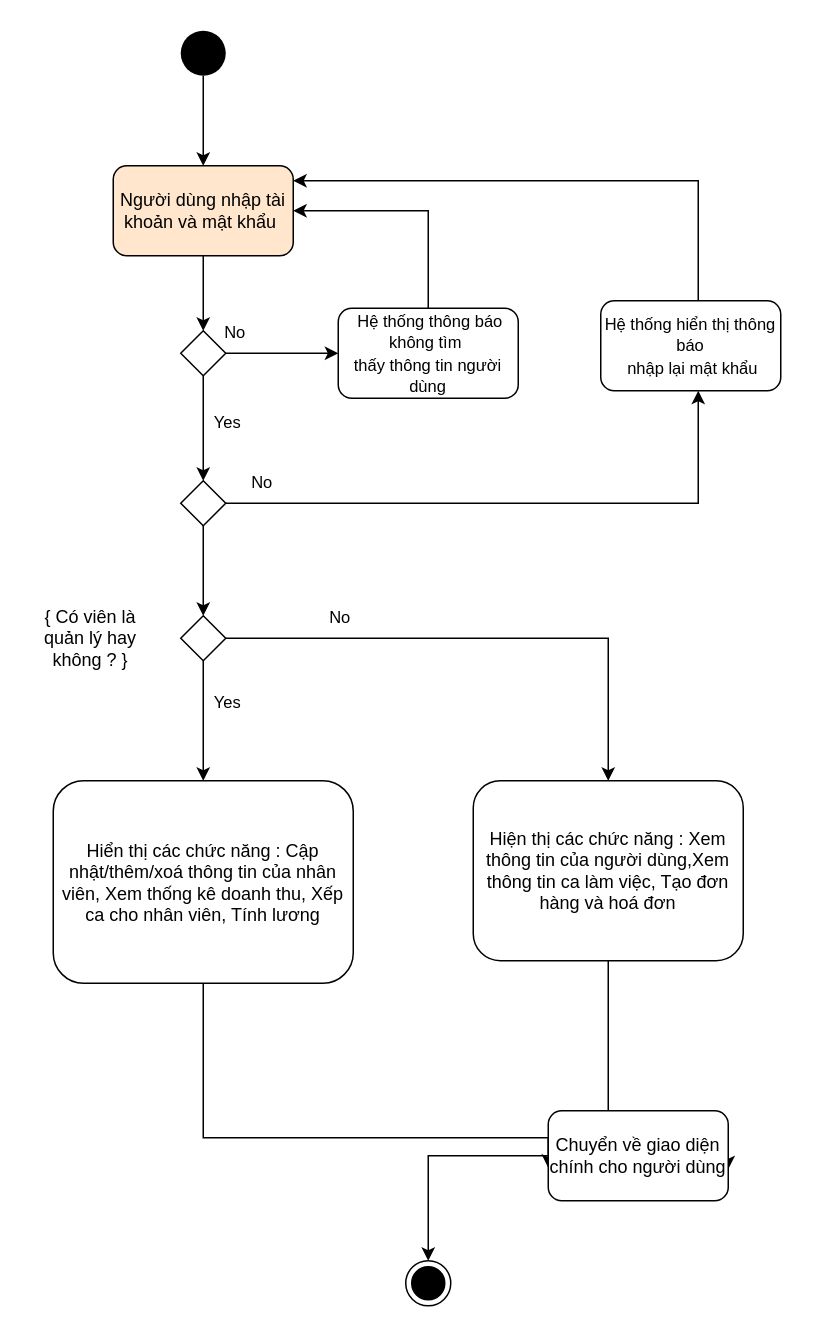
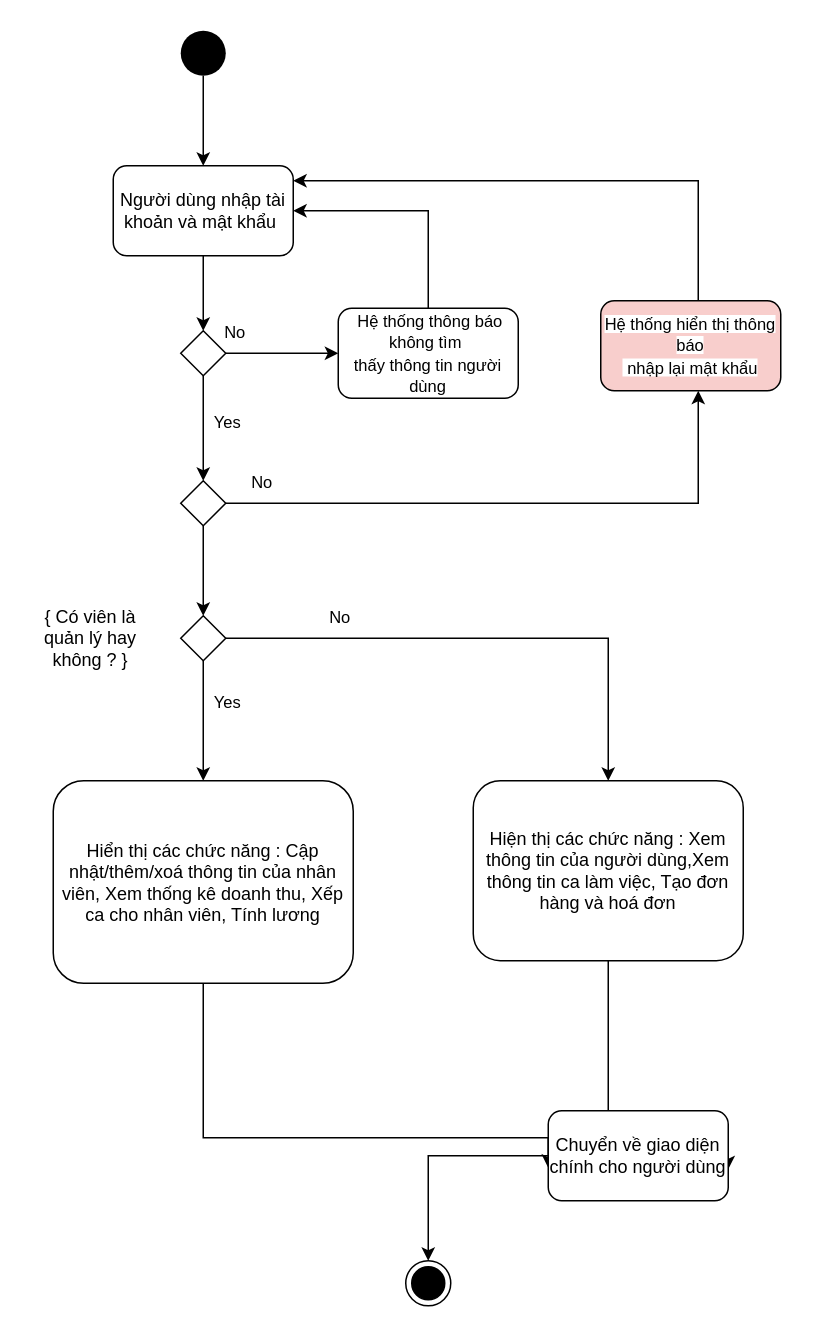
  <mxCell id="0" />
  <mxCell id="1" parent="0" />
  <mxCell id="2" style="edgeStyle=orthogonalEdgeStyle;rounded=0;orthogonalLoop=1;jettySize=auto;html=1;entryX=0.5;entryY=0;entryDx=0;entryDy=0;" edge="1" parent="1" source="3" target="10"><mxGeometry relative="1" as="geometry" /></mxCell>
- <mxCell id="3" value="Người dùng nhập tài khoản và&amp;nbsp;mật khẩu&amp;nbsp;" style="rounded=1;whiteSpace=wrap;html=1;fillColor=#ffe6cc;" vertex="1" parent="1"><mxGeometry x="75" y="110" width="120" height="60" as="geometry" /></mxCell>
+ <mxCell id="3" value="Người dùng nhập tài khoản và&amp;nbsp;mật khẩu&amp;nbsp;" style="rounded=1;whiteSpace=wrap;html=1;" vertex="1" parent="1"><mxGeometry x="75" y="110" width="120" height="60" as="geometry" /></mxCell>
  <mxCell id="4" style="edgeStyle=orthogonalEdgeStyle;rounded=0;orthogonalLoop=1;jettySize=auto;html=1;entryX=0.5;entryY=0;entryDx=0;entryDy=0;" edge="1" parent="1" source="5" target="3"><mxGeometry relative="1" as="geometry" /></mxCell>
  <mxCell id="5" value="" style="ellipse;fillColor=#000000;strokeColor=none;" vertex="1" parent="1"><mxGeometry x="120" y="20" width="30" height="30" as="geometry" /></mxCell>
  <mxCell id="6" value="" style="ellipse;html=1;shape=endState;fillColor=#000000;strokeColor=#000000;" vertex="1" parent="1"><mxGeometry x="270" y="840" width="30" height="30" as="geometry" /></mxCell>
  <mxCell id="7" style="edgeStyle=orthogonalEdgeStyle;rounded=0;orthogonalLoop=1;jettySize=auto;html=1;exitX=1;exitY=0.5;exitDx=0;exitDy=0;entryX=1;entryY=0.5;entryDx=0;entryDy=0;" edge="1" parent="1" source="26" target="3"><mxGeometry relative="1" as="geometry"><Array as="points"><mxPoint x="285" y="235" /><mxPoint x="285" y="140" /></Array></mxGeometry></mxCell>
  <mxCell id="8" style="edgeStyle=orthogonalEdgeStyle;rounded=0;orthogonalLoop=1;jettySize=auto;html=1;entryX=0.5;entryY=0;entryDx=0;entryDy=0;" edge="1" parent="1" source="10" target="16"><mxGeometry relative="1" as="geometry" /></mxCell>
  <mxCell id="9" value="Yes" style="edgeLabel;html=1;align=center;verticalAlign=middle;resizable=0;points=[];" vertex="1" connectable="0" parent="8"><mxGeometry x="-0.143" y="1" relative="1" as="geometry"><mxPoint x="14" as="offset" /></mxGeometry></mxCell>
  <mxCell id="10" value="" style="rhombus;" vertex="1" parent="1"><mxGeometry x="120" y="220" width="30" height="30" as="geometry" /></mxCell>
  <mxCell id="11" style="edgeStyle=orthogonalEdgeStyle;rounded=0;orthogonalLoop=1;jettySize=auto;html=1;exitX=0.5;exitY=1;exitDx=0;exitDy=0;" edge="1" parent="1" source="5" target="5"><mxGeometry relative="1" as="geometry" /></mxCell>
  <mxCell id="12" style="edgeStyle=orthogonalEdgeStyle;rounded=0;orthogonalLoop=1;jettySize=auto;html=1;entryX=0;entryY=0.633;entryDx=0;entryDy=0;entryPerimeter=0;" edge="1" parent="1" source="13" target="32"><mxGeometry relative="1" as="geometry"><Array as="points"><mxPoint x="135" y="758" /></Array></mxGeometry></mxCell>
  <mxCell id="13" value="Hiển thị các chức năng : Cập nhật/thêm/xoá thông tin của nhân viên, Xem thống kê doanh thu, Xếp ca cho nhân viên, Tính lương" style="rounded=1;whiteSpace=wrap;html=1;" vertex="1" parent="1"><mxGeometry x="35" y="520" width="200" height="135" as="geometry" /></mxCell>
  <mxCell id="14" style="edgeStyle=orthogonalEdgeStyle;rounded=0;orthogonalLoop=1;jettySize=auto;html=1;" edge="1" parent="1" source="23"><mxGeometry relative="1" as="geometry"><mxPoint x="195" y="120" as="targetPoint" /><Array as="points"><mxPoint x="465" y="120" /></Array></mxGeometry></mxCell>
  <mxCell id="15" style="edgeStyle=orthogonalEdgeStyle;rounded=0;orthogonalLoop=1;jettySize=auto;html=1;entryX=0.5;entryY=0;entryDx=0;entryDy=0;" edge="1" parent="1" source="16" target="21"><mxGeometry relative="1" as="geometry" /></mxCell>
  <mxCell id="16" value="" style="rhombus;direction=east;" vertex="1" parent="1"><mxGeometry x="120" y="320" width="30" height="30" as="geometry" /></mxCell>
  <mxCell id="17" style="edgeStyle=orthogonalEdgeStyle;rounded=0;orthogonalLoop=1;jettySize=auto;html=1;entryX=0.5;entryY=0;entryDx=0;entryDy=0;" edge="1" parent="1" source="21" target="30"><mxGeometry relative="1" as="geometry"><mxPoint x="370" y="425" as="targetPoint" /></mxGeometry></mxCell>
  <mxCell id="18" value="No" style="edgeLabel;html=1;align=center;verticalAlign=middle;resizable=0;points=[];" vertex="1" connectable="0" parent="17"><mxGeometry x="-0.536" relative="1" as="geometry"><mxPoint x="-6" y="-15" as="offset" /></mxGeometry></mxCell>
  <mxCell id="19" style="edgeStyle=orthogonalEdgeStyle;rounded=0;orthogonalLoop=1;jettySize=auto;html=1;entryX=0.5;entryY=0;entryDx=0;entryDy=0;" edge="1" parent="1" source="21" target="13"><mxGeometry relative="1" as="geometry" /></mxCell>
  <mxCell id="20" value="Yes" style="edgeLabel;html=1;align=center;verticalAlign=middle;resizable=0;points=[];" vertex="1" connectable="0" parent="19"><mxGeometry x="-0.323" y="-3" relative="1" as="geometry"><mxPoint x="18" as="offset" /></mxGeometry></mxCell>
  <mxCell id="21" value="" style="rhombus;rotation=0;" vertex="1" parent="1"><mxGeometry x="120" y="410" width="30" height="30" as="geometry" /></mxCell>
  <mxCell id="22" value="{ Có viên là quản lý hay không ? }" style="text;html=1;strokeColor=none;fillColor=none;align=center;verticalAlign=middle;whiteSpace=wrap;rounded=0;" vertex="1" parent="1"><mxGeometry x="20" y="402.5" width="80" height="45" as="geometry" /></mxCell>
- <mxCell id="23" value="&lt;span style=&quot;font-size: 11px ; background-color: rgb(255 , 255 , 255)&quot;&gt;Hệ thống hiển thị thông báo&lt;/span&gt;&lt;br style=&quot;font-size: 11px&quot;&gt;&lt;span style=&quot;font-size: 11px ; background-color: rgb(255 , 255 , 255)&quot;&gt;&amp;nbsp;nhập lại mật khẩu&lt;/span&gt;" style="rounded=1;whiteSpace=wrap;html=1;" vertex="1" parent="1"><mxGeometry x="400" y="200" width="120" height="60" as="geometry" /></mxCell>
+ <mxCell id="23" value="&lt;span style=&quot;font-size: 11px ; background-color: rgb(255 , 255 , 255)&quot;&gt;Hệ thống hiển thị thông báo&lt;/span&gt;&lt;br style=&quot;font-size: 11px&quot;&gt;&lt;span style=&quot;font-size: 11px ; background-color: rgb(255 , 255 , 255)&quot;&gt;&amp;nbsp;nhập lại mật khẩu&lt;/span&gt;" style="rounded=1;whiteSpace=wrap;html=1;fillColor=#f8cecc;" vertex="1" parent="1"><mxGeometry x="400" y="200" width="120" height="60" as="geometry" /></mxCell>
  <mxCell id="24" style="edgeStyle=orthogonalEdgeStyle;rounded=0;orthogonalLoop=1;jettySize=auto;html=1;" edge="1" parent="1" source="16"><mxGeometry relative="1" as="geometry"><mxPoint x="150" y="335" as="sourcePoint" /><mxPoint x="465" y="260" as="targetPoint" /><Array as="points"><mxPoint x="465" y="335" /><mxPoint x="465" y="260" /></Array></mxGeometry></mxCell>
  <mxCell id="25" value="No&#13;" style="edgeLabel;html=1;align=center;verticalAlign=middle;resizable=0;points=[];" vertex="1" connectable="0" parent="24"><mxGeometry x="-0.884" y="3" relative="1" as="geometry"><mxPoint y="-12" as="offset" /></mxGeometry></mxCell>
  <mxCell id="26" value="&lt;span style=&quot;font-size: 11px ; background-color: rgb(255 , 255 , 255)&quot;&gt;&amp;nbsp;Hệ thống thông báo không tìm&amp;nbsp;&lt;/span&gt;&lt;br style=&quot;font-size: 11px&quot;&gt;&lt;span style=&quot;font-size: 11px ; background-color: rgb(255 , 255 , 255)&quot;&gt;thấy thông tin người dùng&lt;/span&gt;" style="rounded=1;whiteSpace=wrap;html=1;" vertex="1" parent="1"><mxGeometry x="225" y="205" width="120" height="60" as="geometry" /></mxCell>
  <mxCell id="27" style="edgeStyle=orthogonalEdgeStyle;rounded=0;orthogonalLoop=1;jettySize=auto;html=1;exitX=1;exitY=0.5;exitDx=0;exitDy=0;" edge="1" parent="1" source="10"><mxGeometry relative="1" as="geometry"><mxPoint x="150" y="235" as="sourcePoint" /><mxPoint x="225" y="235" as="targetPoint" /><Array as="points"><mxPoint x="205" y="235" /><mxPoint x="205" y="235" /></Array></mxGeometry></mxCell>
  <mxCell id="28" value="No&#13;" style="edgeLabel;html=1;align=center;verticalAlign=middle;resizable=0;points=[];" vertex="1" connectable="0" parent="27"><mxGeometry x="-0.749" y="-3" relative="1" as="geometry"><mxPoint x="-4" y="-18" as="offset" /></mxGeometry></mxCell>
  <mxCell id="29" style="edgeStyle=orthogonalEdgeStyle;rounded=0;orthogonalLoop=1;jettySize=auto;html=1;entryX=1;entryY=0.65;entryDx=0;entryDy=0;entryPerimeter=0;" edge="1" parent="1" source="30" target="32"><mxGeometry relative="1" as="geometry"><Array as="points"><mxPoint x="405" y="760" /></Array></mxGeometry></mxCell>
  <mxCell id="30" value="Hiện thị các chức năng : Xem thông tin của người dùng,Xem thông tin ca làm việc, Tạo đơn hàng và hoá đơn" style="rounded=1;whiteSpace=wrap;html=1;" vertex="1" parent="1"><mxGeometry x="315" y="520" width="180" height="120" as="geometry" /></mxCell>
  <mxCell id="31" style="edgeStyle=orthogonalEdgeStyle;rounded=0;orthogonalLoop=1;jettySize=auto;html=1;entryX=0.5;entryY=0;entryDx=0;entryDy=0;" edge="1" parent="1" source="32" target="6"><mxGeometry relative="1" as="geometry" /></mxCell>
  <mxCell id="32" value="Chuyển về giao diện chính cho người dùng" style="rounded=1;whiteSpace=wrap;html=1;" vertex="1" parent="1"><mxGeometry x="365" y="740" width="120" height="60" as="geometry" /></mxCell>
